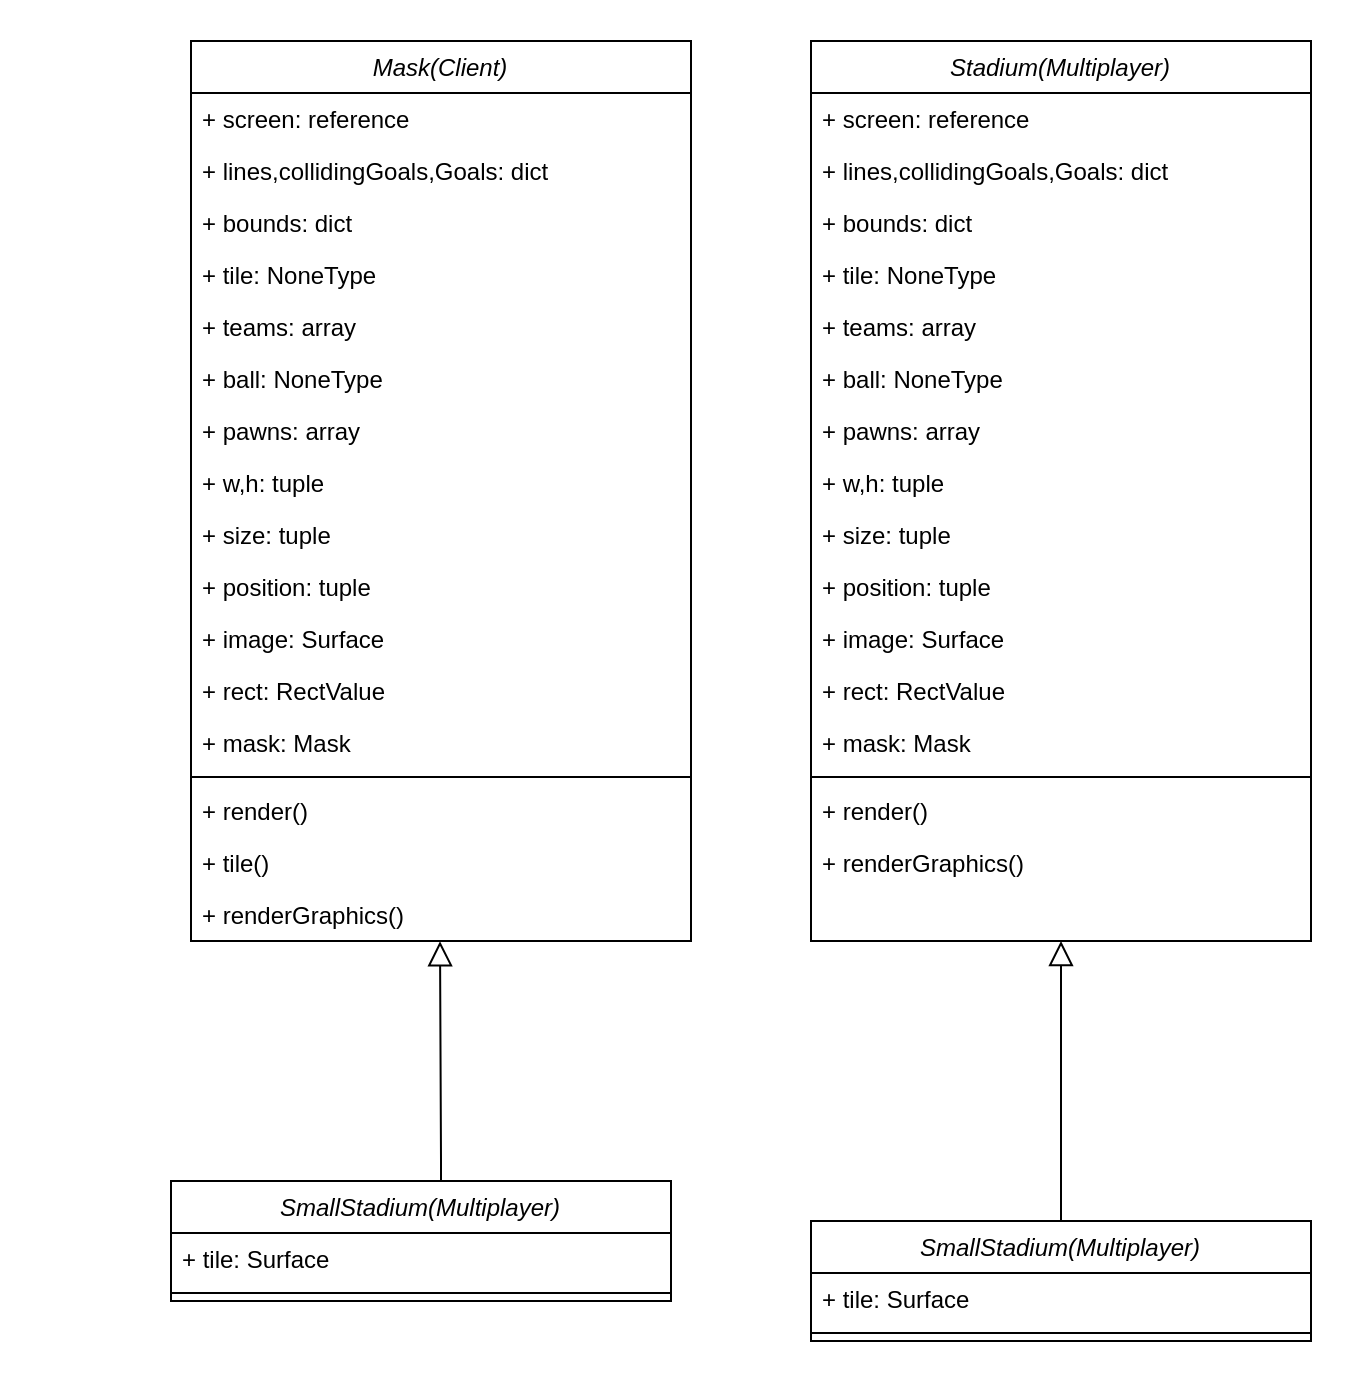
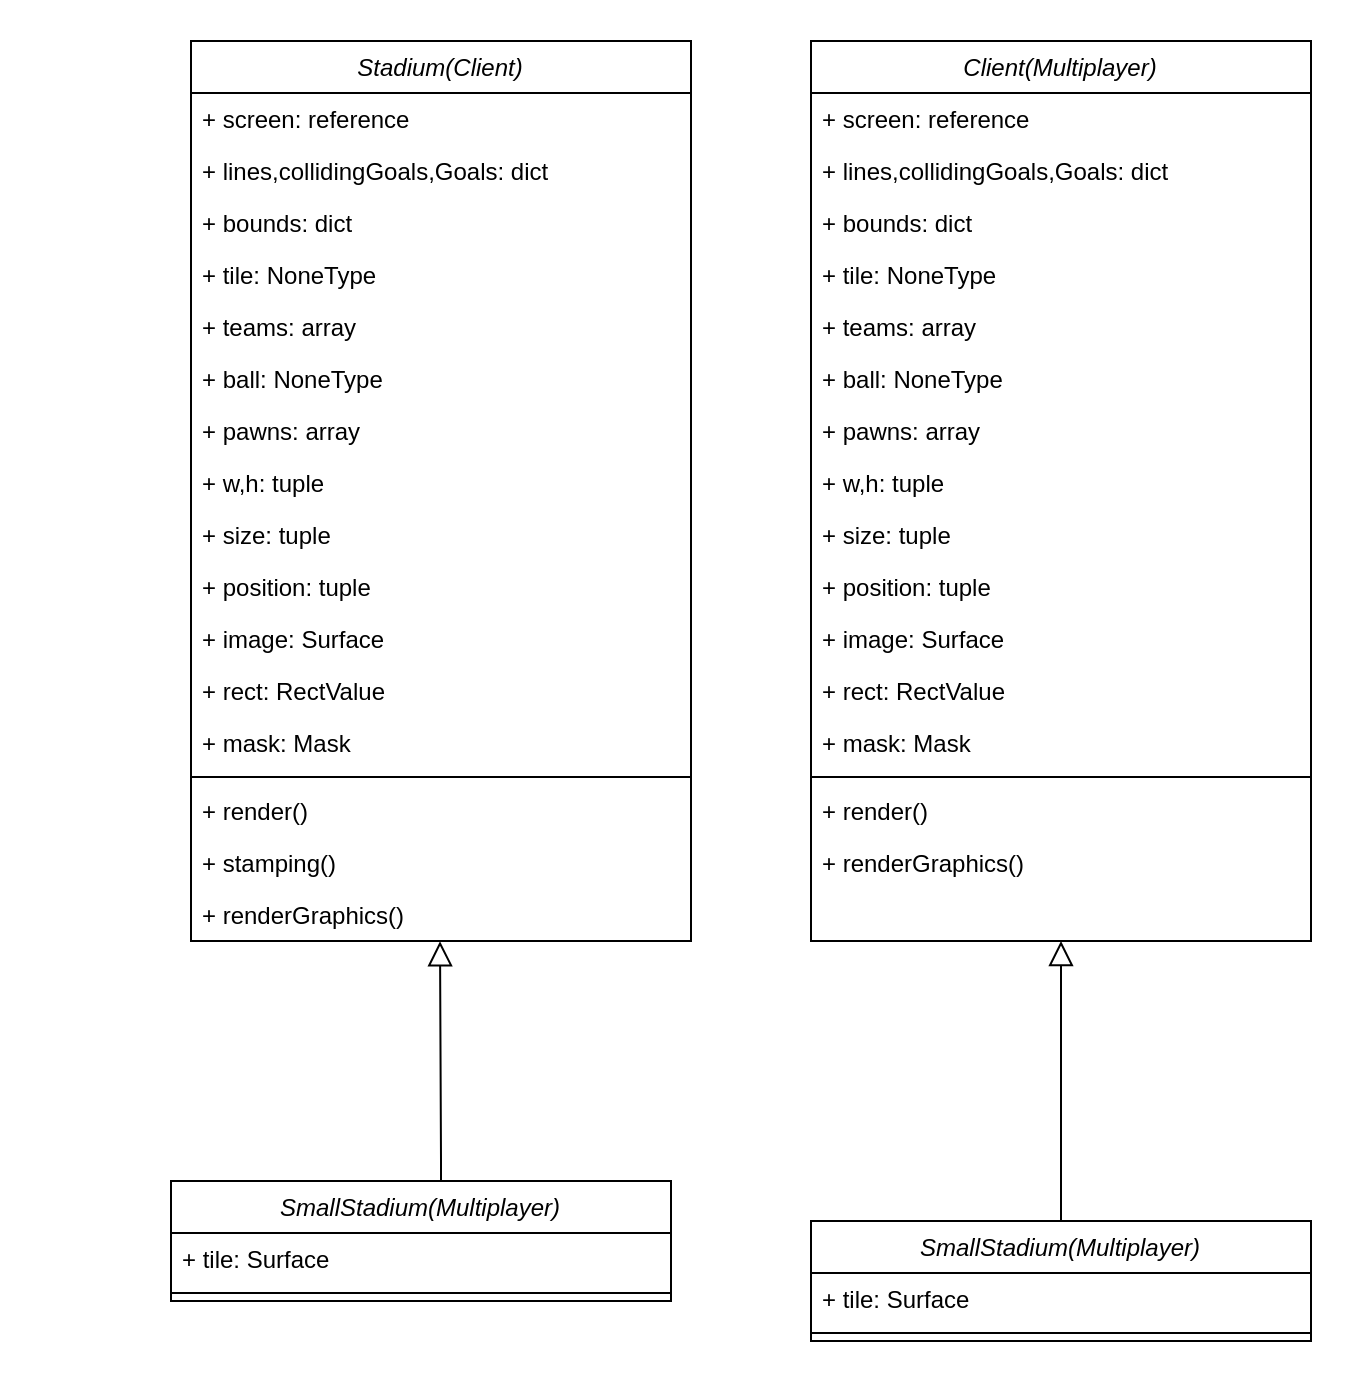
  <mxCell id="0" />
  <mxCell id="1" parent="0" />
- <mxCell id="2" value="Stadium(Multiplayer)" style="swimlane;fontStyle=2;align=center;verticalAlign=top;childLayout=stackLayout;horizontal=1;startSize=26;horizontalStack=0;resizeParent=1;resizeLast=0;collapsible=1;marginBottom=0;rounded=0;shadow=0;strokeWidth=1;" parent="1" vertex="1"><mxGeometry x="405" y="20" width="250" height="450" as="geometry"><mxRectangle x="230" y="140" width="160" height="26" as="alternateBounds" /></mxGeometry></mxCell>
+ <mxCell id="2" value="Client(Multiplayer)" style="swimlane;fontStyle=2;align=center;verticalAlign=top;childLayout=stackLayout;horizontal=1;startSize=26;horizontalStack=0;resizeParent=1;resizeLast=0;collapsible=1;marginBottom=0;rounded=0;shadow=0;strokeWidth=1;" parent="1" vertex="1"><mxGeometry x="405" y="20" width="250" height="450" as="geometry"><mxRectangle x="230" y="140" width="160" height="26" as="alternateBounds" /></mxGeometry></mxCell>
  <mxCell id="3" value="+ screen: reference" style="text;align=left;verticalAlign=top;spacingLeft=4;spacingRight=4;overflow=hidden;rotatable=0;points=[[0,0.5],[1,0.5]];portConstraint=eastwest;" vertex="1" parent="2"><mxGeometry y="26" width="250" height="26" as="geometry" /></mxCell>
  <mxCell id="4" value="+ lines,collidingGoals,Goals: dict" style="text;align=left;verticalAlign=top;spacingLeft=4;spacingRight=4;overflow=hidden;rotatable=0;points=[[0,0.5],[1,0.5]];portConstraint=eastwest;" vertex="1" parent="2"><mxGeometry y="52" width="250" height="26" as="geometry" /></mxCell>
  <mxCell id="5" value="+ bounds: dict" style="text;align=left;verticalAlign=top;spacingLeft=4;spacingRight=4;overflow=hidden;rotatable=0;points=[[0,0.5],[1,0.5]];portConstraint=eastwest;" vertex="1" parent="2"><mxGeometry y="78" width="250" height="26" as="geometry" /></mxCell>
  <mxCell id="6" value="+ tile: NoneType" style="text;align=left;verticalAlign=top;spacingLeft=4;spacingRight=4;overflow=hidden;rotatable=0;points=[[0,0.5],[1,0.5]];portConstraint=eastwest;" vertex="1" parent="2"><mxGeometry y="104" width="250" height="26" as="geometry" /></mxCell>
  <mxCell id="7" value="+ teams: array" style="text;align=left;verticalAlign=top;spacingLeft=4;spacingRight=4;overflow=hidden;rotatable=0;points=[[0,0.5],[1,0.5]];portConstraint=eastwest;" vertex="1" parent="2"><mxGeometry y="130" width="250" height="26" as="geometry" /></mxCell>
  <mxCell id="8" value="+ ball: NoneType" style="text;align=left;verticalAlign=top;spacingLeft=4;spacingRight=4;overflow=hidden;rotatable=0;points=[[0,0.5],[1,0.5]];portConstraint=eastwest;" vertex="1" parent="2"><mxGeometry y="156" width="250" height="26" as="geometry" /></mxCell>
  <mxCell id="9" value="+ pawns: array" style="text;align=left;verticalAlign=top;spacingLeft=4;spacingRight=4;overflow=hidden;rotatable=0;points=[[0,0.5],[1,0.5]];portConstraint=eastwest;" vertex="1" parent="2"><mxGeometry y="182" width="250" height="26" as="geometry" /></mxCell>
  <mxCell id="10" value="+ w,h: tuple" style="text;align=left;verticalAlign=top;spacingLeft=4;spacingRight=4;overflow=hidden;rotatable=0;points=[[0,0.5],[1,0.5]];portConstraint=eastwest;" vertex="1" parent="2"><mxGeometry y="208" width="250" height="26" as="geometry" /></mxCell>
  <mxCell id="11" value="+ size: tuple" style="text;align=left;verticalAlign=top;spacingLeft=4;spacingRight=4;overflow=hidden;rotatable=0;points=[[0,0.5],[1,0.5]];portConstraint=eastwest;" vertex="1" parent="2"><mxGeometry y="234" width="250" height="26" as="geometry" /></mxCell>
  <mxCell id="12" value="+ position: tuple" style="text;align=left;verticalAlign=top;spacingLeft=4;spacingRight=4;overflow=hidden;rotatable=0;points=[[0,0.5],[1,0.5]];portConstraint=eastwest;" vertex="1" parent="2"><mxGeometry y="260" width="250" height="26" as="geometry" /></mxCell>
  <mxCell id="13" value="+ image: Surface" style="text;align=left;verticalAlign=top;spacingLeft=4;spacingRight=4;overflow=hidden;rotatable=0;points=[[0,0.5],[1,0.5]];portConstraint=eastwest;" vertex="1" parent="2"><mxGeometry y="286" width="250" height="26" as="geometry" /></mxCell>
  <mxCell id="14" value="+ rect: RectValue" style="text;align=left;verticalAlign=top;spacingLeft=4;spacingRight=4;overflow=hidden;rotatable=0;points=[[0,0.5],[1,0.5]];portConstraint=eastwest;" vertex="1" parent="2"><mxGeometry y="312" width="250" height="26" as="geometry" /></mxCell>
  <mxCell id="15" value="+ mask: Mask" style="text;align=left;verticalAlign=top;spacingLeft=4;spacingRight=4;overflow=hidden;rotatable=0;points=[[0,0.5],[1,0.5]];portConstraint=eastwest;" vertex="1" parent="2"><mxGeometry y="338" width="250" height="26" as="geometry" /></mxCell>
  <mxCell id="16" value="" style="line;html=1;strokeWidth=1;align=left;verticalAlign=middle;spacingTop=-1;spacingLeft=3;spacingRight=3;rotatable=0;labelPosition=right;points=[];portConstraint=eastwest;" parent="2" vertex="1"><mxGeometry y="364" width="250" height="8" as="geometry" /></mxCell>
  <mxCell id="17" value="+ render()" style="text;align=left;verticalAlign=top;spacingLeft=4;spacingRight=4;overflow=hidden;rotatable=0;points=[[0,0.5],[1,0.5]];portConstraint=eastwest;" vertex="1" parent="2"><mxGeometry y="372" width="250" height="26" as="geometry" /></mxCell>
  <mxCell id="18" value="+ renderGraphics()" style="text;align=left;verticalAlign=top;spacingLeft=4;spacingRight=4;overflow=hidden;rotatable=0;points=[[0,0.5],[1,0.5]];portConstraint=eastwest;" vertex="1" parent="2"><mxGeometry y="398" width="250" height="26" as="geometry" /></mxCell>
  <mxCell id="19" value="" style="endArrow=block;endSize=10;endFill=0;shadow=0;strokeWidth=1;rounded=0;edgeStyle=elbowEdgeStyle;elbow=vertical;exitX=0.5;exitY=0;exitDx=0;exitDy=0;entryX=0.5;entryY=1;entryDx=0;entryDy=0;" parent="1" source="38" target="2" edge="1"><mxGeometry width="160" relative="1" as="geometry"><mxPoint x="530" y="600" as="sourcePoint" /><mxPoint x="295" y="193" as="targetPoint" /><Array as="points"><mxPoint x="545" y="540" /><mxPoint x="345" y="450" /></Array></mxGeometry></mxCell>
- <mxCell id="20" value="Mask(Client)" style="swimlane;fontStyle=2;align=center;verticalAlign=top;childLayout=stackLayout;horizontal=1;startSize=26;horizontalStack=0;resizeParent=1;resizeLast=0;collapsible=1;marginBottom=0;rounded=0;shadow=0;strokeWidth=1;" vertex="1" parent="1"><mxGeometry y="20" width="250" height="450" as="geometry" x="95"><mxRectangle x="230" y="140" width="160" height="26" as="alternateBounds" /></mxGeometry></mxCell>
+ <mxCell id="20" value="Stadium(Client)" style="swimlane;fontStyle=2;align=center;verticalAlign=top;childLayout=stackLayout;horizontal=1;startSize=26;horizontalStack=0;resizeParent=1;resizeLast=0;collapsible=1;marginBottom=0;rounded=0;shadow=0;strokeWidth=1;" vertex="1" parent="1"><mxGeometry y="20" width="250" height="450" as="geometry" x="95"><mxRectangle x="230" y="140" width="160" height="26" as="alternateBounds" /></mxGeometry></mxCell>
  <mxCell id="21" value="+ screen: reference" style="text;align=left;verticalAlign=top;spacingLeft=4;spacingRight=4;overflow=hidden;rotatable=0;points=[[0,0.5],[1,0.5]];portConstraint=eastwest;" vertex="1" parent="20"><mxGeometry y="26" width="250" height="26" as="geometry" /></mxCell>
  <mxCell id="22" value="+ lines,collidingGoals,Goals: dict" style="text;align=left;verticalAlign=top;spacingLeft=4;spacingRight=4;overflow=hidden;rotatable=0;points=[[0,0.5],[1,0.5]];portConstraint=eastwest;" vertex="1" parent="20"><mxGeometry y="52" width="250" height="26" as="geometry" /></mxCell>
  <mxCell id="23" value="+ bounds: dict" style="text;align=left;verticalAlign=top;spacingLeft=4;spacingRight=4;overflow=hidden;rotatable=0;points=[[0,0.5],[1,0.5]];portConstraint=eastwest;" vertex="1" parent="20"><mxGeometry y="78" width="250" height="26" as="geometry" /></mxCell>
  <mxCell id="24" value="+ tile: NoneType" style="text;align=left;verticalAlign=top;spacingLeft=4;spacingRight=4;overflow=hidden;rotatable=0;points=[[0,0.5],[1,0.5]];portConstraint=eastwest;" vertex="1" parent="20"><mxGeometry y="104" width="250" height="26" as="geometry" /></mxCell>
  <mxCell id="25" value="+ teams: array" style="text;align=left;verticalAlign=top;spacingLeft=4;spacingRight=4;overflow=hidden;rotatable=0;points=[[0,0.5],[1,0.5]];portConstraint=eastwest;" vertex="1" parent="20"><mxGeometry y="130" width="250" height="26" as="geometry" /></mxCell>
  <mxCell id="26" value="+ ball: NoneType" style="text;align=left;verticalAlign=top;spacingLeft=4;spacingRight=4;overflow=hidden;rotatable=0;points=[[0,0.5],[1,0.5]];portConstraint=eastwest;" vertex="1" parent="20"><mxGeometry y="156" width="250" height="26" as="geometry" /></mxCell>
  <mxCell id="27" value="+ pawns: array" style="text;align=left;verticalAlign=top;spacingLeft=4;spacingRight=4;overflow=hidden;rotatable=0;points=[[0,0.5],[1,0.5]];portConstraint=eastwest;" vertex="1" parent="20"><mxGeometry y="182" width="250" height="26" as="geometry" /></mxCell>
  <mxCell id="28" value="+ w,h: tuple" style="text;align=left;verticalAlign=top;spacingLeft=4;spacingRight=4;overflow=hidden;rotatable=0;points=[[0,0.5],[1,0.5]];portConstraint=eastwest;" vertex="1" parent="20"><mxGeometry y="208" width="250" height="26" as="geometry" /></mxCell>
  <mxCell id="29" value="+ size: tuple" style="text;align=left;verticalAlign=top;spacingLeft=4;spacingRight=4;overflow=hidden;rotatable=0;points=[[0,0.5],[1,0.5]];portConstraint=eastwest;" vertex="1" parent="20"><mxGeometry y="234" width="250" height="26" as="geometry" /></mxCell>
  <mxCell id="30" value="+ position: tuple" style="text;align=left;verticalAlign=top;spacingLeft=4;spacingRight=4;overflow=hidden;rotatable=0;points=[[0,0.5],[1,0.5]];portConstraint=eastwest;" vertex="1" parent="20"><mxGeometry y="260" width="250" height="26" as="geometry" /></mxCell>
  <mxCell id="31" value="+ image: Surface" style="text;align=left;verticalAlign=top;spacingLeft=4;spacingRight=4;overflow=hidden;rotatable=0;points=[[0,0.5],[1,0.5]];portConstraint=eastwest;" vertex="1" parent="20"><mxGeometry y="286" width="250" height="26" as="geometry" /></mxCell>
  <mxCell id="32" value="+ rect: RectValue" style="text;align=left;verticalAlign=top;spacingLeft=4;spacingRight=4;overflow=hidden;rotatable=0;points=[[0,0.5],[1,0.5]];portConstraint=eastwest;" vertex="1" parent="20"><mxGeometry y="312" width="250" height="26" as="geometry" /></mxCell>
  <mxCell id="33" value="+ mask: Mask" style="text;align=left;verticalAlign=top;spacingLeft=4;spacingRight=4;overflow=hidden;rotatable=0;points=[[0,0.5],[1,0.5]];portConstraint=eastwest;" vertex="1" parent="20"><mxGeometry y="338" width="250" height="26" as="geometry" /></mxCell>
  <mxCell id="34" value="" style="line;html=1;strokeWidth=1;align=left;verticalAlign=middle;spacingTop=-1;spacingLeft=3;spacingRight=3;rotatable=0;labelPosition=right;points=[];portConstraint=eastwest;" vertex="1" parent="20"><mxGeometry y="364" width="250" height="8" as="geometry" /></mxCell>
  <mxCell id="35" value="+ render()" style="text;align=left;verticalAlign=top;spacingLeft=4;spacingRight=4;overflow=hidden;rotatable=0;points=[[0,0.5],[1,0.5]];portConstraint=eastwest;" vertex="1" parent="20"><mxGeometry y="372" width="250" height="26" as="geometry" /></mxCell>
- <mxCell id="36" value="+ tile()" style="text;align=left;verticalAlign=top;spacingLeft=4;spacingRight=4;overflow=hidden;rotatable=0;points=[[0,0.5],[1,0.5]];portConstraint=eastwest;" vertex="1" parent="20"><mxGeometry y="398" width="250" height="26" as="geometry" /></mxCell>
+ <mxCell id="36" value="+ stamping()" style="text;align=left;verticalAlign=top;spacingLeft=4;spacingRight=4;overflow=hidden;rotatable=0;points=[[0,0.5],[1,0.5]];portConstraint=eastwest;" vertex="1" parent="20"><mxGeometry y="398" width="250" height="26" as="geometry" /></mxCell>
  <mxCell id="37" value="+ renderGraphics()" style="text;align=left;verticalAlign=top;spacingLeft=4;spacingRight=4;overflow=hidden;rotatable=0;points=[[0,0.5],[1,0.5]];portConstraint=eastwest;" vertex="1" parent="20"><mxGeometry y="424" width="250" height="26" as="geometry" /></mxCell>
  <mxCell id="38" value="SmallStadium(Multiplayer)" style="swimlane;fontStyle=2;align=center;verticalAlign=top;childLayout=stackLayout;horizontal=1;startSize=26;horizontalStack=0;resizeParent=1;resizeLast=0;collapsible=1;marginBottom=0;rounded=0;shadow=0;strokeWidth=1;" vertex="1" parent="1"><mxGeometry x="405" y="610" width="250" height="60" as="geometry"><mxRectangle x="230" y="140" width="160" height="26" as="alternateBounds" /></mxGeometry></mxCell>
  <mxCell id="39" value="+ tile: Surface" style="text;align=left;verticalAlign=top;spacingLeft=4;spacingRight=4;overflow=hidden;rotatable=0;points=[[0,0.5],[1,0.5]];portConstraint=eastwest;" vertex="1" parent="38"><mxGeometry y="26" width="250" height="26" as="geometry" /></mxCell>
  <mxCell id="40" value="" style="line;html=1;strokeWidth=1;align=left;verticalAlign=middle;spacingTop=-1;spacingLeft=3;spacingRight=3;rotatable=0;labelPosition=right;points=[];portConstraint=eastwest;" vertex="1" parent="38"><mxGeometry y="52" width="250" height="8" as="geometry" /></mxCell>
  <mxCell id="41" value="SmallStadium(Multiplayer)" style="swimlane;fontStyle=2;align=center;verticalAlign=top;childLayout=stackLayout;horizontal=1;startSize=26;horizontalStack=0;resizeParent=1;resizeLast=0;collapsible=1;marginBottom=0;rounded=0;shadow=0;strokeWidth=1;" vertex="1" parent="1"><mxGeometry x="85" y="590" width="250" height="60" as="geometry"><mxRectangle x="230" y="140" width="160" height="26" as="alternateBounds" /></mxGeometry></mxCell>
  <mxCell id="42" value="+ tile: Surface" style="text;align=left;verticalAlign=top;spacingLeft=4;spacingRight=4;overflow=hidden;rotatable=0;points=[[0,0.5],[1,0.5]];portConstraint=eastwest;" vertex="1" parent="41"><mxGeometry y="26" width="250" height="26" as="geometry" /></mxCell>
  <mxCell id="43" value="" style="line;html=1;strokeWidth=1;align=left;verticalAlign=middle;spacingTop=-1;spacingLeft=3;spacingRight=3;rotatable=0;labelPosition=right;points=[];portConstraint=eastwest;" vertex="1" parent="41"><mxGeometry y="52" width="250" height="8" as="geometry" /></mxCell>
  <mxCell id="44" value="" style="endArrow=block;endSize=10;endFill=0;shadow=0;strokeWidth=1;rounded=0;edgeStyle=elbowEdgeStyle;elbow=vertical;entryX=0.498;entryY=1.004;entryDx=0;entryDy=0;entryPerimeter=0;" edge="1" parent="1" source="41" target="37"><mxGeometry width="160" relative="1" as="geometry"><mxPoint x="205" y="600" as="sourcePoint" /><mxPoint x="220" y="480" as="targetPoint" /><Array as="points"><mxPoint x="220" y="580" /><mxPoint x="215" y="570" /><mxPoint x="225" y="520" /><mxPoint x="225" y="540" /><mxPoint x="220" y="580" /><mxPoint x="50" y="590" /><mxPoint x="20" y="450" /></Array></mxGeometry></mxCell>
